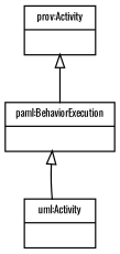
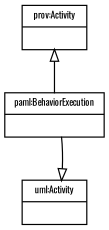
  digraph {
    fontname=Oswald
    node [fontname=Oswald fontsize=8 shape=record]
    edge [arrowtail=empty dir=back fontname=Oswald fontsize=8]
    n1 [label="{prov:Activity|}"]
    n2 [label="{paml:BehaviorExecution|}"]
    n3 [label="{uml:Activity|}"]
    n1 -> n2
-   n2 -> n3
+   n3 -> n2
  }
